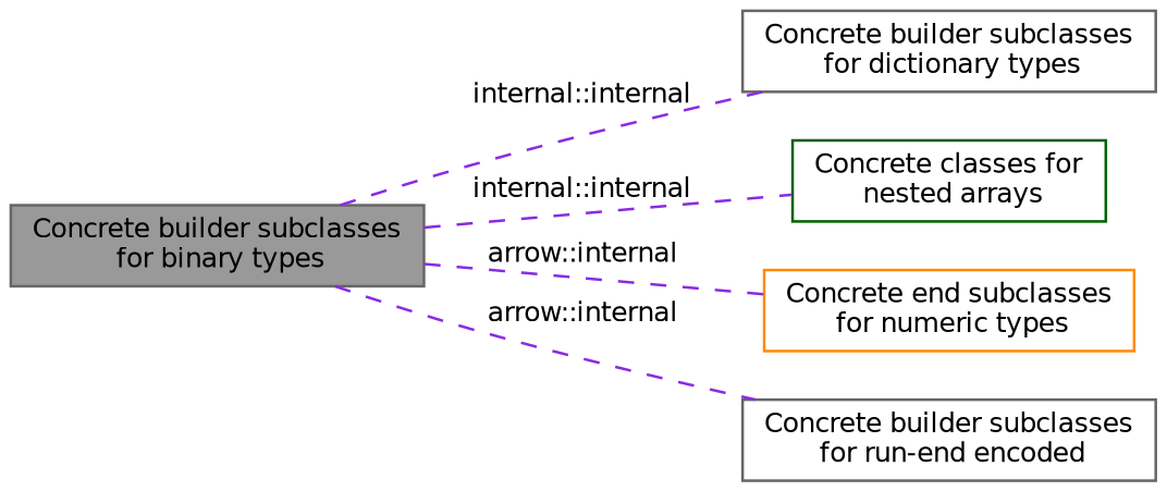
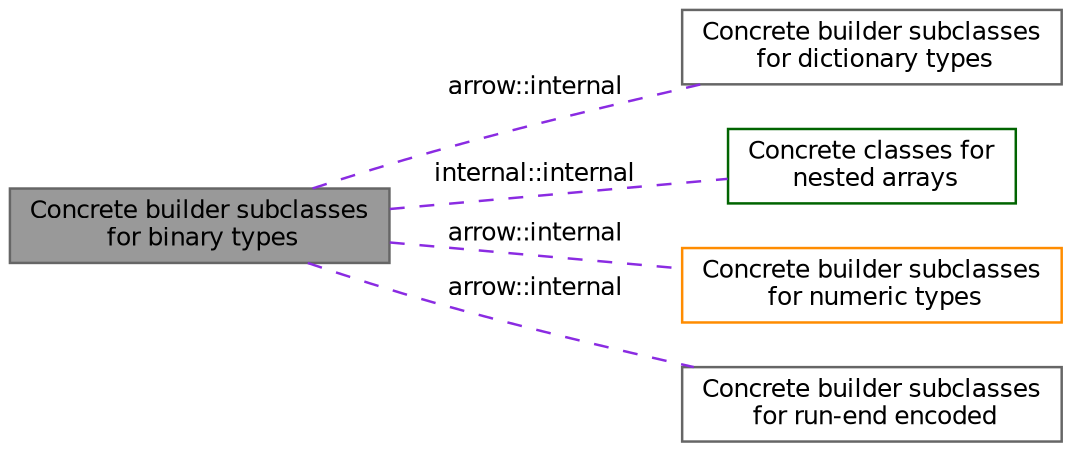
  digraph {
    rankdir=LR
    node [color=gray40 fillcolor=white fontname=Helvetica fontsize=10 shape=box style=filled]
    edge [color=blueviolet dir=none fontname=Helvetica fontsize=10 labelfontname=Helvetica labelfontsize=10 shape=plaintext style=dashed]
    n1 [fillcolor=grey60 fontcolor=black height=0.2 label="Concrete builder subclasses\l for binary types" width=0.4]
    n2 [height=0.2 label="Concrete builder subclasses\l for dictionary types" width=0.4]
    n3 [color=darkgreen height=0.2 label="Concrete classes for\l nested arrays" width=0.4]
-   n4 [color=darkorange height=0.2 label="Concrete end subclasses\l for numeric types" width=0.4]
+   n4 [color=darkorange height=0.2 label="Concrete builder subclasses\l for numeric types" width=0.4]
    n5 [height=0.2 label="Concrete builder subclasses\l for run-end encoded" width=0.4]
-   n1 -> n2 [label="internal::internal"]
+   n1 -> n2 [label="arrow::internal"]
    n1 -> n3 [label="internal::internal"]
    n1 -> n4 [label="arrow::internal"]
    n1 -> n5 [label="arrow::internal"]
  }
